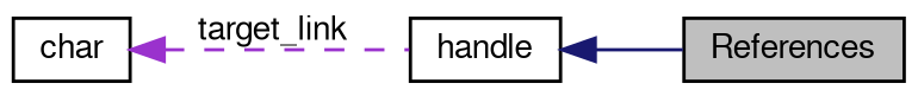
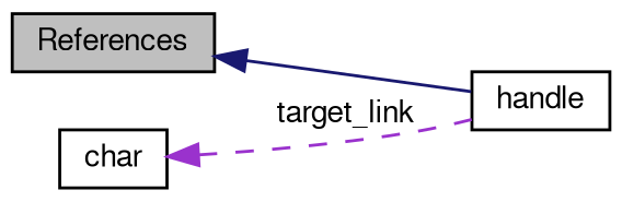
  digraph {
    rankdir=LR
    node [color=black fontname=FreeSans fontsize=10 shape=record]
    edge [dir=back fontname=FreeSans fontsize=10 labelfontname=FreeSans labelfontsize=10]
    n1 [fillcolor=grey75 fontcolor=black height=0.2 label=References style=filled width=0.4]
    n2 [height=0.2 label=handle width=0.4]
    n3 [height=0.2 label=char width=0.4]
-   n2 -> n1 [color=midnightblue style=solid]
+   n1 -> n2 [color=midnightblue style=solid]
    n3 -> n2 [color=darkorchid3 label=" target_link" style=dashed]
  }
